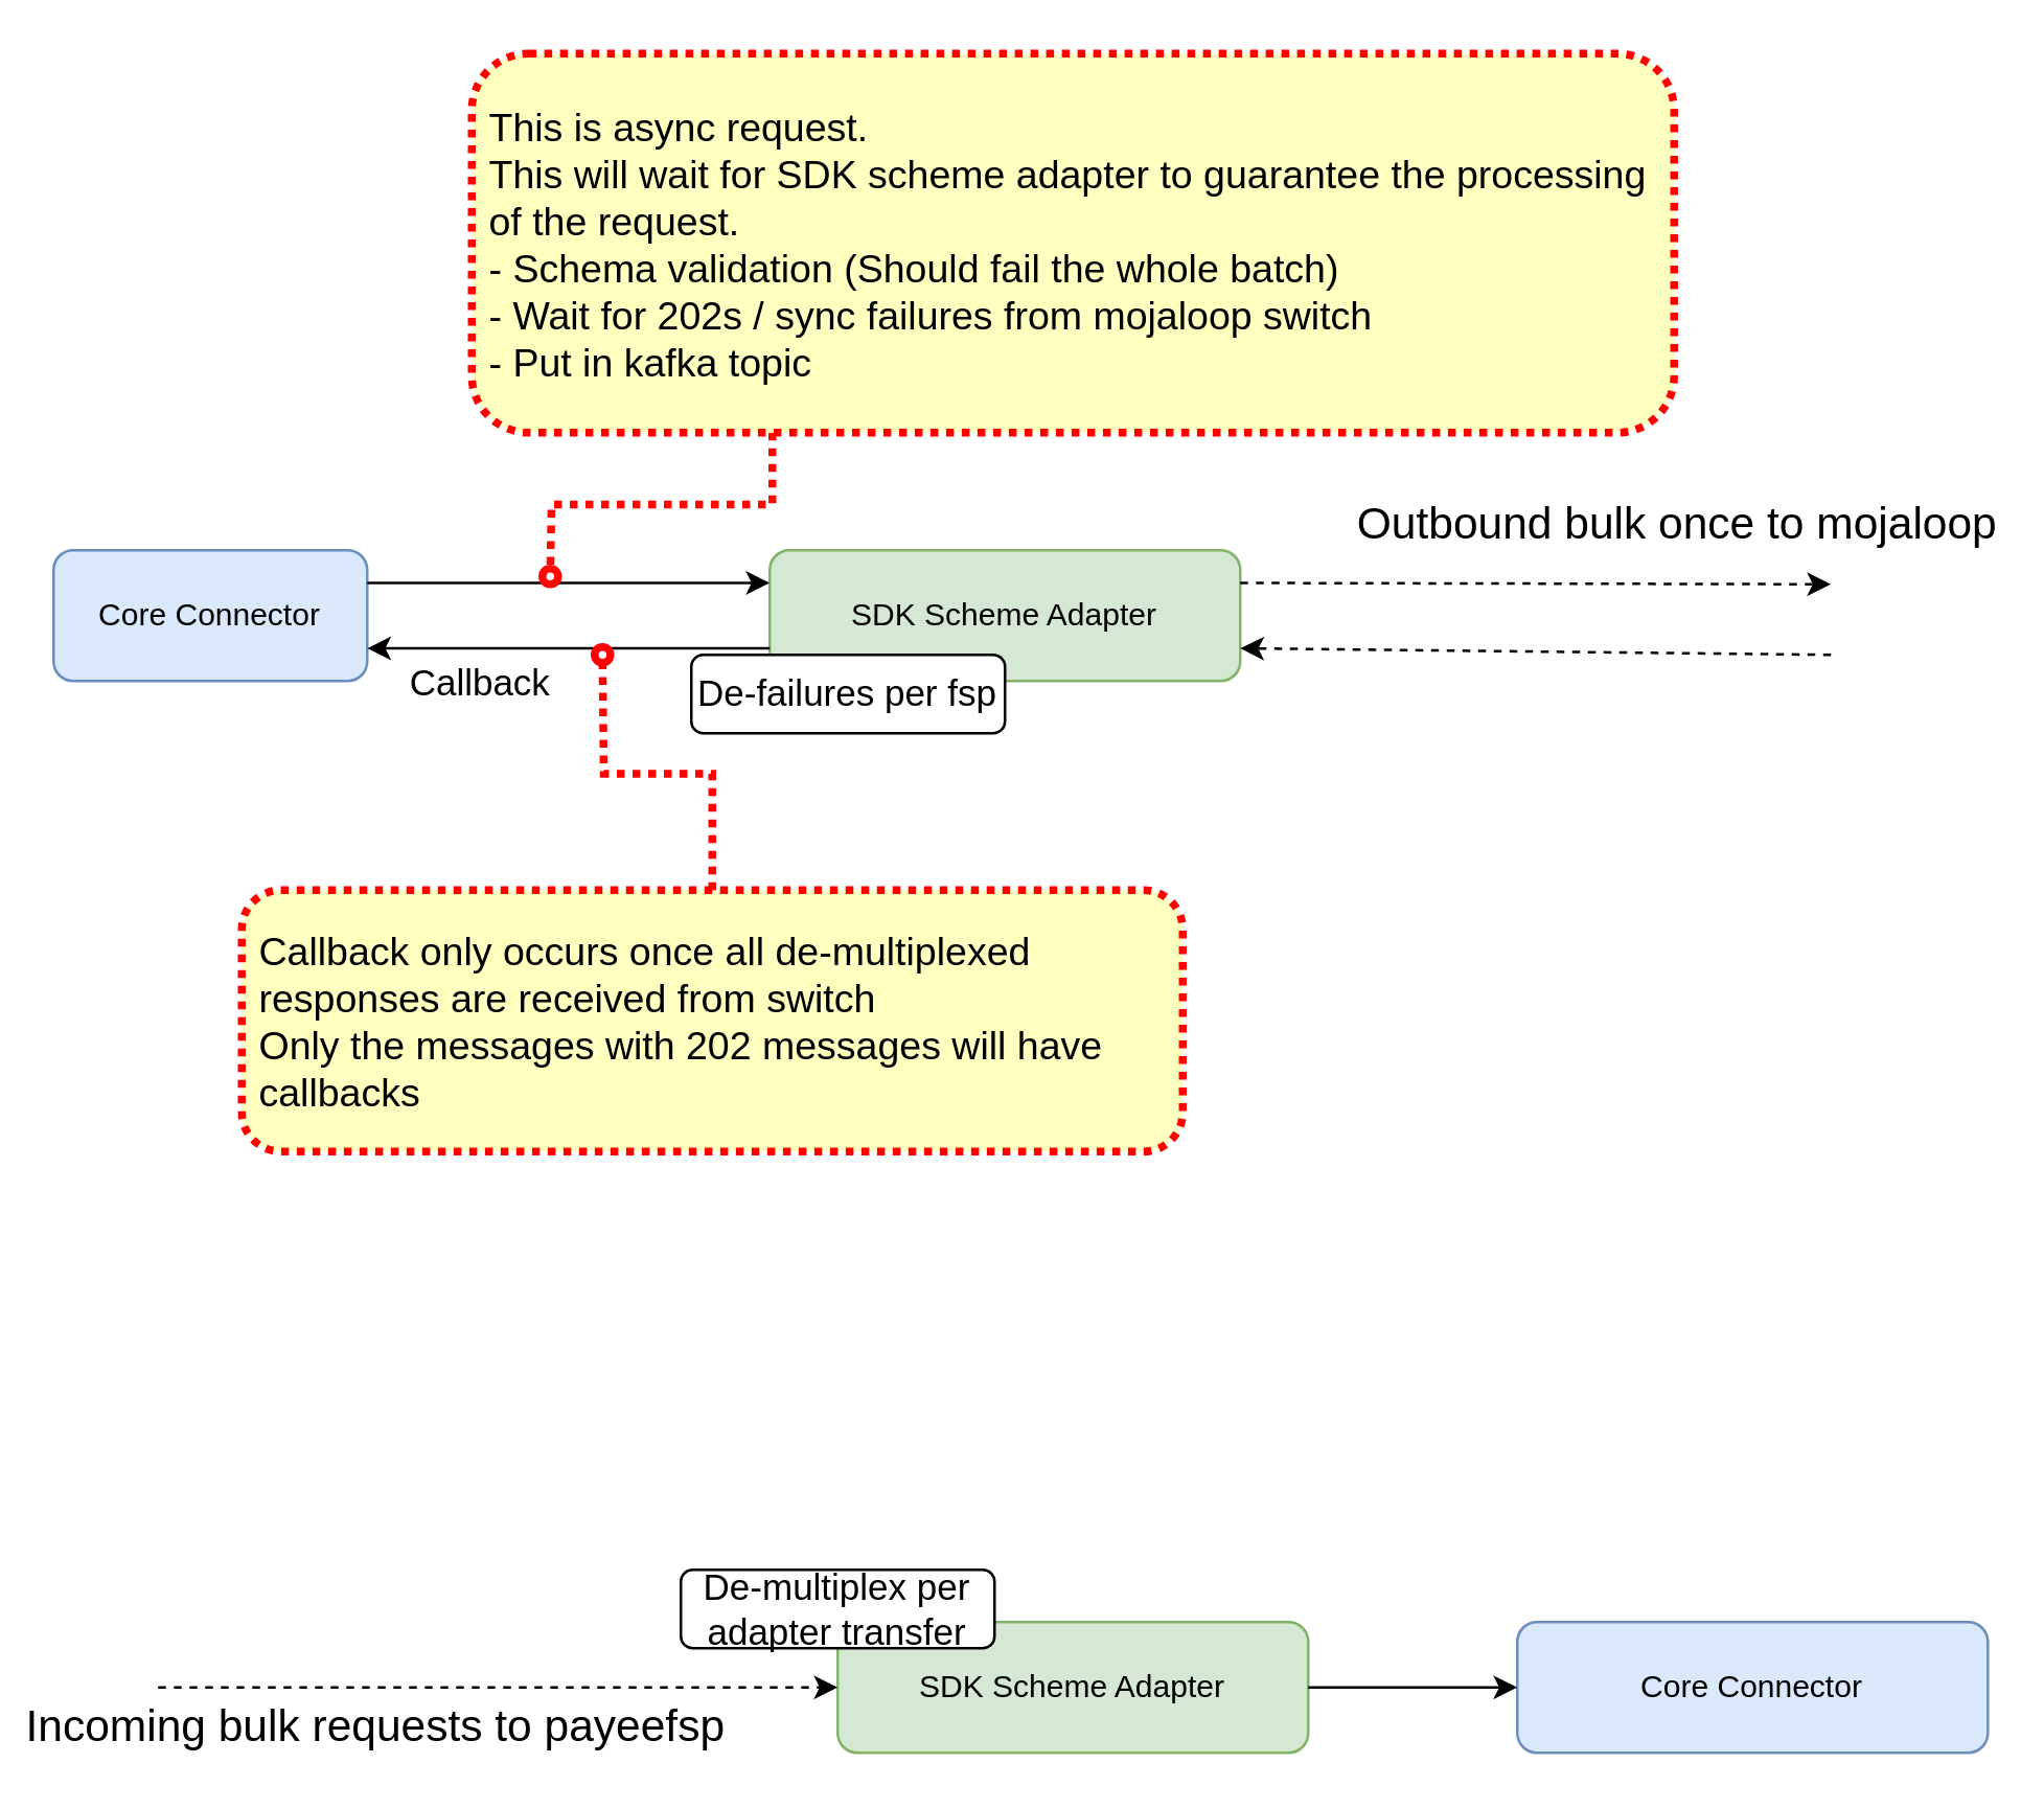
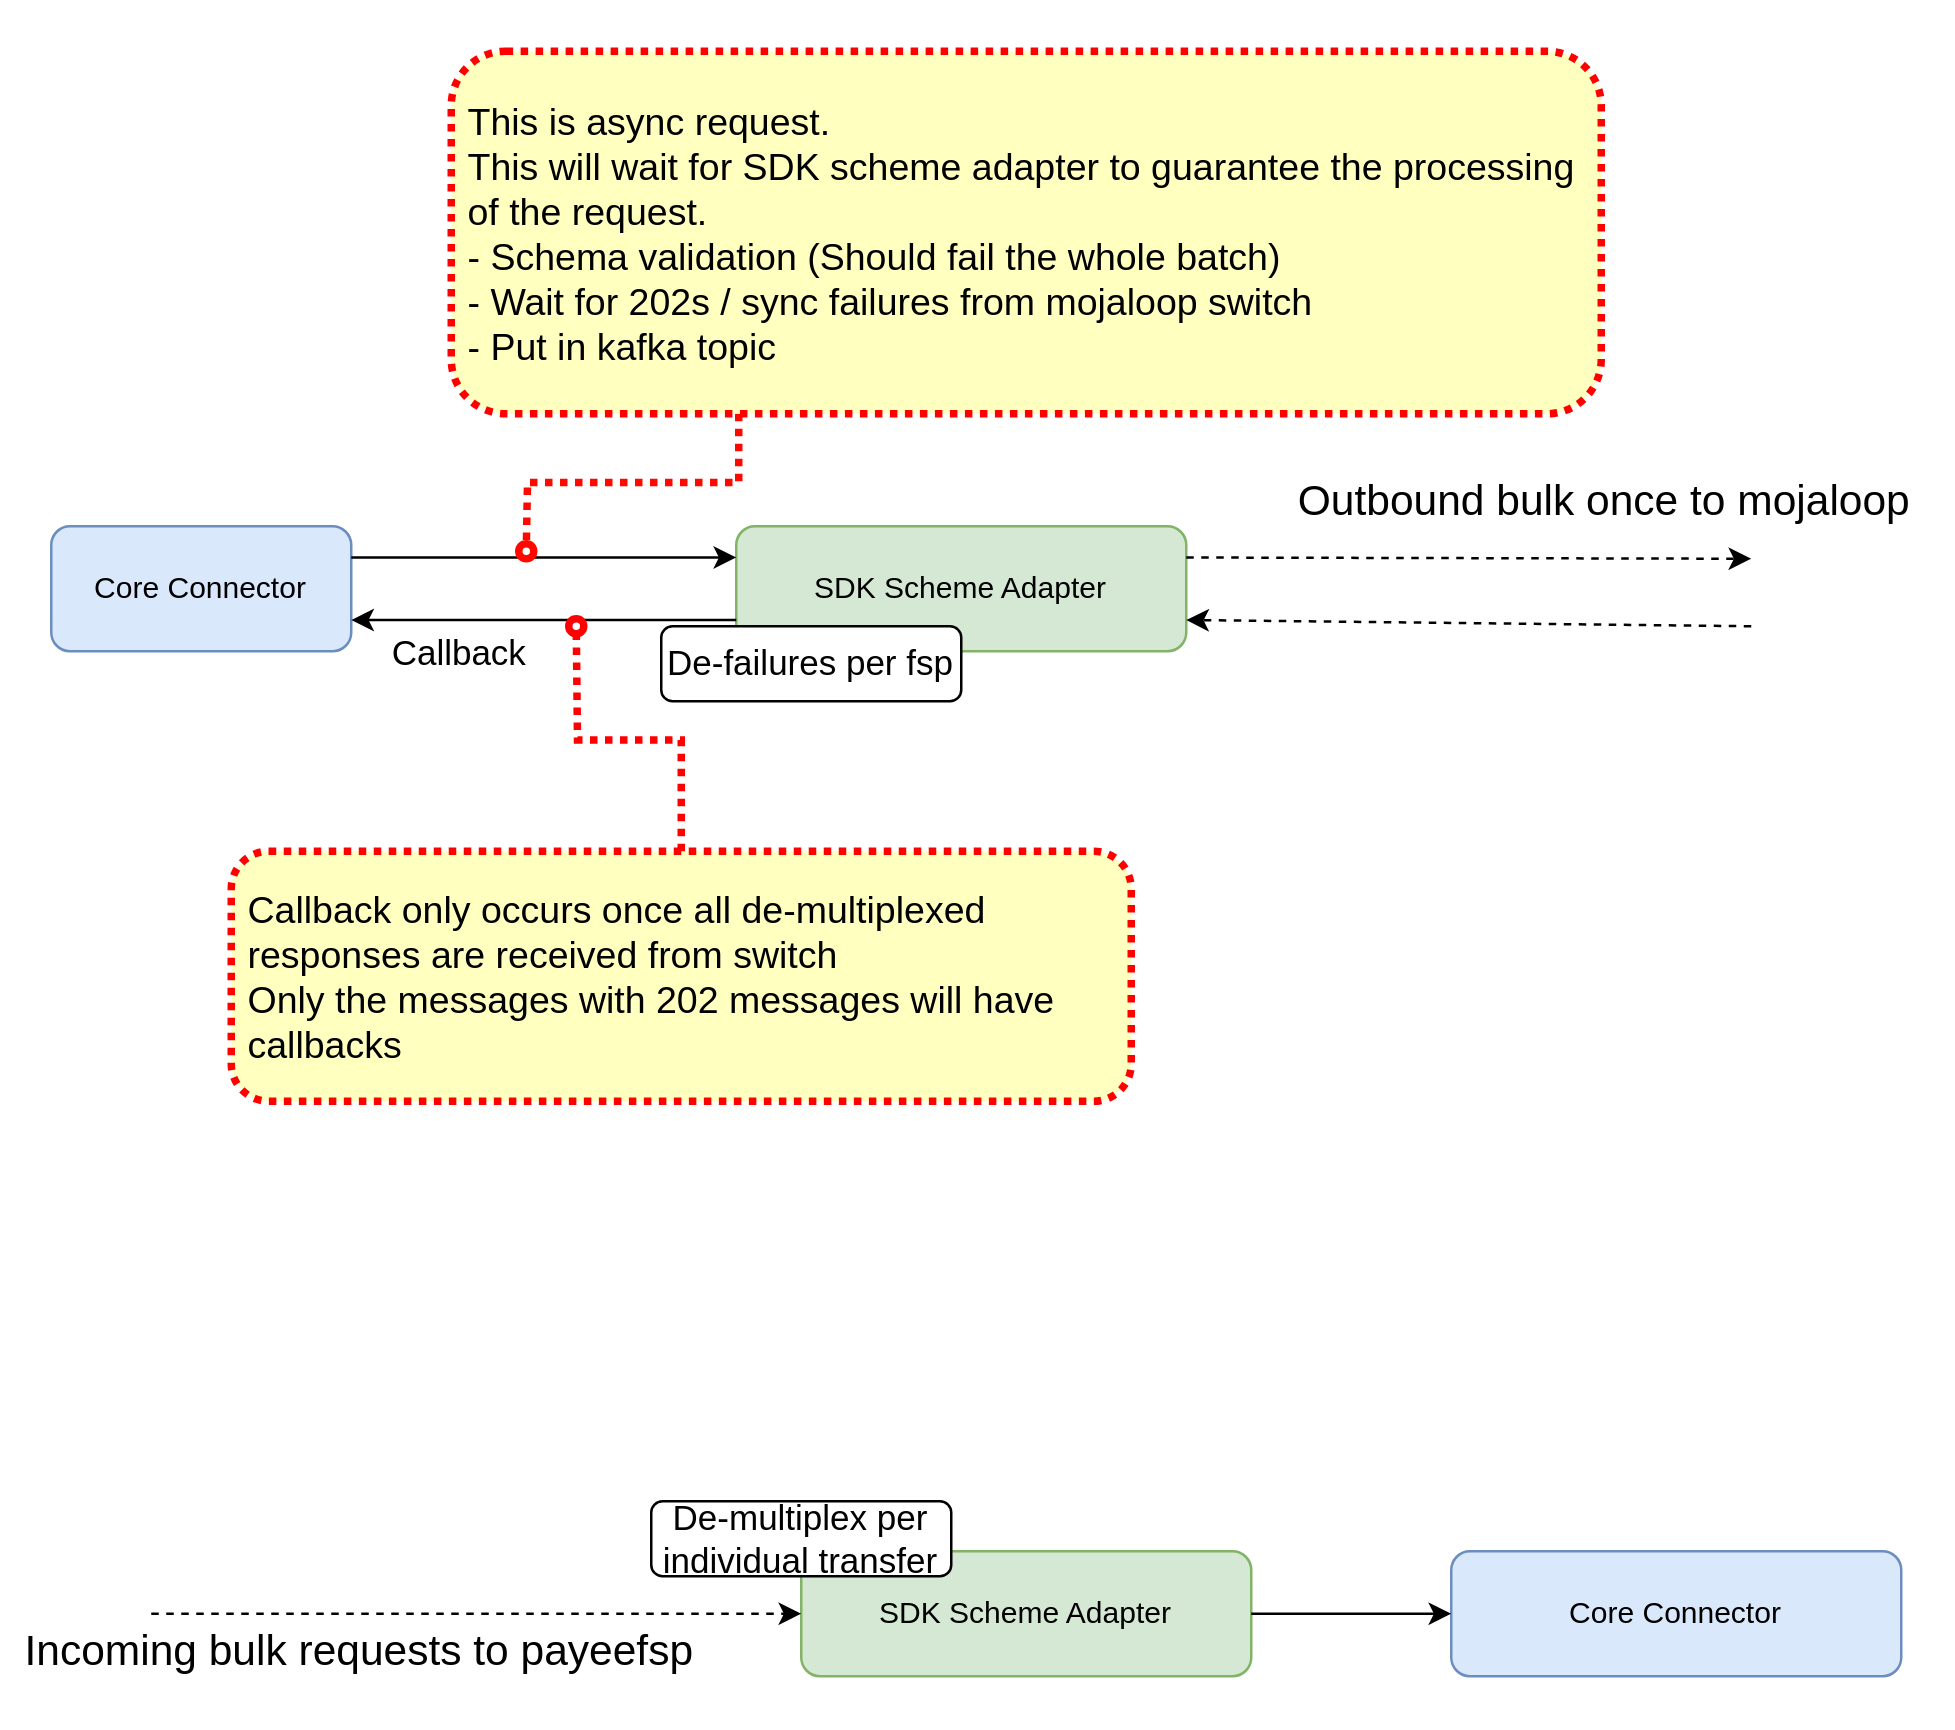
  <mxCell id="0" />
  <mxCell id="1" parent="0" />
  <mxCell id="2" value="SDK Scheme Adapter" style="rounded=1;whiteSpace=wrap;html=1;fillColor=#d5e8d4;strokeColor=#82b366;" parent="1" vertex="1"><mxGeometry x="320" y="620" width="180" height="50" as="geometry" /></mxCell>
  <mxCell id="3" value="Core Connector" style="rounded=1;whiteSpace=wrap;html=1;fillColor=#dae8fc;strokeColor=#6c8ebf;" parent="1" vertex="1"><mxGeometry x="580" y="620" width="180" height="50" as="geometry" /></mxCell>
  <mxCell id="4" value="" style="endArrow=classic;html=1;rounded=0;entryX=0;entryY=0.5;entryDx=0;entryDy=0;dashed=1;" parent="1" target="2" edge="1"><mxGeometry width="50" height="50" relative="1" as="geometry"><mxPoint x="60" y="645" as="sourcePoint" /><mxPoint x="420" y="370" as="targetPoint" /></mxGeometry></mxCell>
  <mxCell id="5" value="Incoming bulk requests to payeefsp" style="edgeLabel;html=1;align=center;verticalAlign=middle;resizable=0;points=[];fontSize=17;" parent="4" vertex="1" connectable="0"><mxGeometry x="-0.369" y="4" relative="1" as="geometry"><mxPoint y="19" as="offset" /></mxGeometry></mxCell>
  <mxCell id="6" value="SDK Scheme Adapter" style="rounded=1;whiteSpace=wrap;html=1;fillColor=#d5e8d4;strokeColor=#82b366;" parent="1" vertex="1"><mxGeometry x="294" y="210" width="180" height="50" as="geometry" /></mxCell>
  <mxCell id="7" value="Core Connector" style="rounded=1;whiteSpace=wrap;html=1;fillColor=#dae8fc;strokeColor=#6c8ebf;" parent="1" vertex="1"><mxGeometry x="20" y="210" width="120" height="50" as="geometry" /></mxCell>
  <mxCell id="8" value="" style="endArrow=classic;html=1;rounded=0;exitX=1;exitY=0.25;exitDx=0;exitDy=0;entryX=0;entryY=0.25;entryDx=0;entryDy=0;" parent="1" source="7" target="6" edge="1"><mxGeometry width="50" height="50" relative="1" as="geometry"><mxPoint x="360" y="490" as="sourcePoint" /><mxPoint x="410" y="440" as="targetPoint" /></mxGeometry></mxCell>
  <mxCell id="9" value="" style="endArrow=classic;html=1;rounded=0;exitX=1;exitY=0.25;exitDx=0;exitDy=0;dashed=1;" parent="1" source="6" edge="1"><mxGeometry width="50" height="50" relative="1" as="geometry"><mxPoint x="360" y="490" as="sourcePoint" /><mxPoint x="700" y="223" as="targetPoint" /></mxGeometry></mxCell>
  <mxCell id="10" value="" style="endArrow=classic;html=1;rounded=0;exitX=1;exitY=0.5;exitDx=0;exitDy=0;entryX=0;entryY=0.5;entryDx=0;entryDy=0;" parent="1" source="2" target="3" edge="1"><mxGeometry width="50" height="50" relative="1" as="geometry"><mxPoint x="370" y="430" as="sourcePoint" /><mxPoint x="420" y="380" as="targetPoint" /></mxGeometry></mxCell>
- <mxCell id="11" value="De-multiplex per adapter transfer" style="rounded=1;whiteSpace=wrap;html=1;fontSize=14;sketch=0;" parent="1" vertex="1"><mxGeometry x="260" y="600" width="120" height="30" as="geometry" /></mxCell>
+ <mxCell id="11" value="De-multiplex per individual transfer" style="rounded=1;whiteSpace=wrap;html=1;fontSize=14;sketch=0;" parent="1" vertex="1"><mxGeometry x="260" y="600" width="120" height="30" as="geometry" /></mxCell>
  <mxCell id="12" value="De-failures per fsp" style="rounded=1;whiteSpace=wrap;html=1;fontSize=14;" parent="1" vertex="1"><mxGeometry x="264" y="250" width="120" height="30" as="geometry" /></mxCell>
  <mxCell id="13" value="" style="endArrow=classic;html=1;rounded=0;dashed=1;entryX=1;entryY=0.75;entryDx=0;entryDy=0;" parent="1" target="6" edge="1"><mxGeometry width="50" height="50" relative="1" as="geometry"><mxPoint x="700" y="250" as="sourcePoint" /><mxPoint x="480" y="400" as="targetPoint" /></mxGeometry></mxCell>
  <mxCell id="14" value="" style="endArrow=classic;html=1;rounded=0;entryX=1;entryY=0.75;entryDx=0;entryDy=0;exitX=0;exitY=0.75;exitDx=0;exitDy=0;" parent="1" source="6" target="7" edge="1"><mxGeometry width="50" height="50" relative="1" as="geometry"><mxPoint x="710" y="260" as="sourcePoint" /><mxPoint x="484" y="257.5" as="targetPoint" /></mxGeometry></mxCell>
  <mxCell id="15" value="Callback" style="edgeLabel;html=1;align=center;verticalAlign=middle;resizable=0;points=[];fontSize=14;" parent="14" vertex="1" connectable="0"><mxGeometry x="0.455" y="1" relative="1" as="geometry"><mxPoint y="12" as="offset" /></mxGeometry></mxCell>
  <mxCell id="16" value="&lt;span style=&quot;background-color: initial;&quot;&gt;Callback only occurs once all de-multiplexed responses are received from switch&lt;br&gt;&lt;/span&gt;Only the messages with 202 messages will have callbacks" style="rounded=1;whiteSpace=wrap;html=1;arcSize=15;fontColor=#000000;fillColor=#ffffc0;strokeColor=#ff0000;fontSize=15;align=left;glass=0;sketch=0;shadow=0;spacingLeft=5;dashed=1;dashPattern=1 1;strokeWidth=3;" parent="1" vertex="1"><mxGeometry x="92" y="340" width="360" height="100" as="geometry" /></mxCell>
  <mxCell id="17" value="" style="edgeStyle=orthogonalEdgeStyle;html=1;verticalAlign=bottom;endArrow=oval;endSize=6;strokeColor=#ff0000;rounded=0;fontSize=15;exitX=0.5;exitY=0;exitDx=0;exitDy=0;dashed=1;dashPattern=1 1;strokeWidth=3;endFill=0;" parent="1" source="16" edge="1"><mxGeometry relative="1" as="geometry"><mxPoint x="230" y="250" as="targetPoint" /></mxGeometry></mxCell>
  <mxCell id="18" style="edgeStyle=orthogonalEdgeStyle;rounded=0;orthogonalLoop=1;jettySize=auto;html=1;exitX=0.25;exitY=1;exitDx=0;exitDy=0;fontSize=15;fontColor=#FF2C14;strokeColor=#FF0800;labelBorderColor=none;strokeWidth=3;shadow=0;sketch=0;endArrow=oval;endFill=0;dashed=1;dashPattern=1 1;" parent="1" source="19" edge="1"><mxGeometry relative="1" as="geometry"><mxPoint x="210" y="220" as="targetPoint" /></mxGeometry></mxCell>
  <mxCell id="19" value="This is async request.&lt;br&gt;This will wait for SDK scheme adapter to guarantee the processing of the request.&lt;br&gt;- Schema validation (Should fail the whole batch)&lt;br&gt;- Wait for 202s / sync failures from mojaloop switch&lt;br&gt;- Put in kafka topic" style="rounded=1;whiteSpace=wrap;html=1;arcSize=15;fontColor=#000000;fillColor=#ffffc0;strokeColor=#ff0000;fontSize=15;align=left;shadow=0;spacingLeft=5;dashed=1;dashPattern=1 1;strokeWidth=3;" parent="1" vertex="1"><mxGeometry x="180" y="20" width="460" height="145" as="geometry" /></mxCell>
  <mxCell id="20" value="Outbound bulk once to mojaloop" style="edgeLabel;html=1;align=center;verticalAlign=middle;resizable=0;points=[];fontSize=17;" parent="1" vertex="1" connectable="0"><mxGeometry x="640" y="200" as="geometry" /></mxCell>
